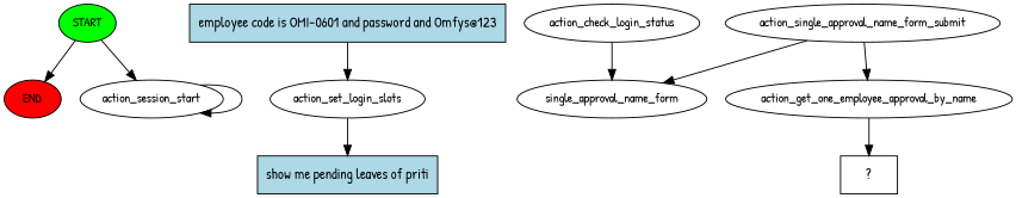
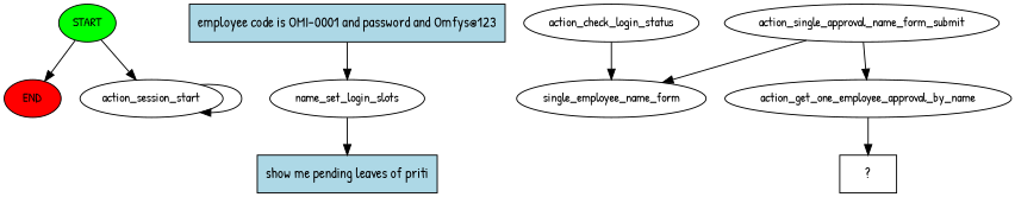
  digraph {
    fontname="Patrick Hand"
    node [fontname="Patrick Hand" fontsize=12]
    edge [fontname="Patrick Hand"]
    n1 [fillcolor=green label=START style=filled]
    n2 [fillcolor=red label=END style=filled]
    n3 [label=action_session_start]
-   n4 [fillcolor=lightblue label="employee code is OMI-0601 and password and Omfys@123" shape=rect style=filled fontsize=""]
-   n5 [label=action_set_login_slots]
+   n4 [fillcolor=lightblue label="employee code is OMI-0001 and password and Omfys@123" shape=rect style=filled fontsize=""]
+   n5 [label=name_set_login_slots]
    n6 [fillcolor=lightblue label="show me pending leaves of priti" shape=rect style=filled fontsize=""]
    n7 [label=action_check_login_status]
-   n8 [label=single_approval_name_form]
+   n8 [label=single_employee_name_form]
    n9 [label=action_single_approval_name_form_submit]
    n10 [label=action_get_one_employee_approval_by_name]
    n11 [label="  ?  " shape=rect fontsize=""]
    n1 -> n2
    n1 -> n3
    n3 -> n3
    n4 -> n5
    n5 -> n6
    n7 -> n8
    n9 -> n8
    n9 -> n10
    n10 -> n11
  }
